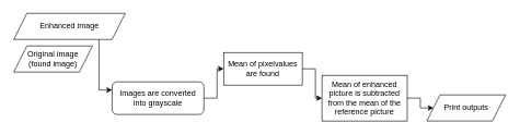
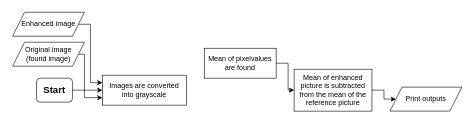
  <mxCell id="0" />
  <mxCell id="1" parent="0" />
+ <mxCell id="2" style="edgeStyle=orthogonalEdgeStyle;rounded=0;orthogonalLoop=1;jettySize=auto;html=1;exitX=1;exitY=0.5;exitDx=0;exitDy=0;entryX=0;entryY=0.75;entryDx=0;entryDy=0;" edge="1" parent="1" source="3" target="9"><mxGeometry relative="1" as="geometry"><Array as="points"><mxPoint x="140" y="90" /><mxPoint x="140" y="163" /></Array></mxGeometry></mxCell>
  <mxCell id="3" value="Original image&lt;br&gt;(found image)" style="shape=parallelogram;perimeter=parallelogramPerimeter;whiteSpace=wrap;html=1;fixedSize=1;" vertex="1" parent="1"><mxGeometry x="20" y="70" width="120" height="40" as="geometry" /></mxCell>
  <mxCell id="4" style="edgeStyle=orthogonalEdgeStyle;rounded=0;orthogonalLoop=1;jettySize=auto;html=1;exitX=1;exitY=0.5;exitDx=0;exitDy=0;entryX=0;entryY=0.25;entryDx=0;entryDy=0;" edge="1" parent="1" source="5" target="9"><mxGeometry relative="1" as="geometry"><Array as="points"><mxPoint x="150" y="40" /><mxPoint x="150" y="138" /></Array></mxGeometry></mxCell>
- <mxCell id="5" value="Enhanced image" style="shape=parallelogram;perimeter=parallelogramPerimeter;whiteSpace=wrap;html=1;fixedSize=1;" vertex="1" parent="1"><mxGeometry x="20" y="20" width="170" height="40" as="geometry" /></mxCell>
- <mxCell id="8" style="edgeStyle=orthogonalEdgeStyle;rounded=0;orthogonalLoop=1;jettySize=auto;html=1;exitX=1;exitY=0.5;exitDx=0;exitDy=0;entryX=0;entryY=0.5;entryDx=0;entryDy=0;" edge="1" parent="1" source="9" target="11"><mxGeometry relative="1" as="geometry" /></mxCell>
- <mxCell id="9" value="Images are converted into grayscale" style="whiteSpace=wrap;html=1;rounded=1;" vertex="1" parent="1"><mxGeometry x="170" y="125" width="140" height="50" as="geometry" /></mxCell>
+ <mxCell id="5" value="Enhanced image" style="shape=parallelogram;perimeter=parallelogramPerimeter;whiteSpace=wrap;html=1;fixedSize=1;" vertex="1" parent="1"><mxGeometry x="20" y="20" width="120" height="40" as="geometry" /></mxCell>
+ <mxCell id="6" style="edgeStyle=orthogonalEdgeStyle;rounded=0;orthogonalLoop=1;jettySize=auto;html=1;exitX=1;exitY=0.5;exitDx=0;exitDy=0;entryX=0;entryY=0.5;entryDx=0;entryDy=0;" edge="1" parent="1" source="7" target="9"><mxGeometry relative="1" as="geometry" /></mxCell>
+ <mxCell id="7" value="&lt;b&gt;&lt;font style=&quot;font-size: 16px;&quot;&gt;Start&lt;/font&gt;&lt;/b&gt;" style="rounded=1;whiteSpace=wrap;html=1;" vertex="1" parent="1"><mxGeometry x="60" y="130" width="60" height="40" as="geometry" /></mxCell>
+ <mxCell id="9" value="Images are converted into grayscale" style="rounded=0;whiteSpace=wrap;html=1;" vertex="1" parent="1"><mxGeometry x="170" y="125" width="140" height="50" as="geometry" /></mxCell>
  <mxCell id="10" style="edgeStyle=orthogonalEdgeStyle;rounded=0;orthogonalLoop=1;jettySize=auto;html=1;exitX=1;exitY=0.5;exitDx=0;exitDy=0;entryX=0;entryY=0.5;entryDx=0;entryDy=0;" edge="1" parent="1" source="11" target="13"><mxGeometry relative="1" as="geometry" /></mxCell>
  <mxCell id="11" value="Mean of pixelvalues are found" style="whiteSpace=wrap;html=1;rounded=0;" vertex="1" parent="1"><mxGeometry x="340" y="80" width="120" height="50" as="geometry" /></mxCell>
  <mxCell id="12" style="edgeStyle=orthogonalEdgeStyle;rounded=0;orthogonalLoop=1;jettySize=auto;html=1;exitX=1;exitY=0.5;exitDx=0;exitDy=0;entryX=0;entryY=0.5;entryDx=0;entryDy=0;" edge="1" parent="1" source="13" target="14"><mxGeometry relative="1" as="geometry" /></mxCell>
  <mxCell id="13" value="Mean of enhanced picture is subtracted from the mean of the reference picture" style="whiteSpace=wrap;html=1;rounded=0;" vertex="1" parent="1"><mxGeometry x="490" y="115" width="130" height="70" as="geometry" /></mxCell>
  <mxCell id="14" value="Print outputs" style="shape=parallelogram;perimeter=parallelogramPerimeter;whiteSpace=wrap;html=1;fixedSize=1;" vertex="1" parent="1"><mxGeometry x="650" y="145" width="120" height="40" as="geometry" /></mxCell>
